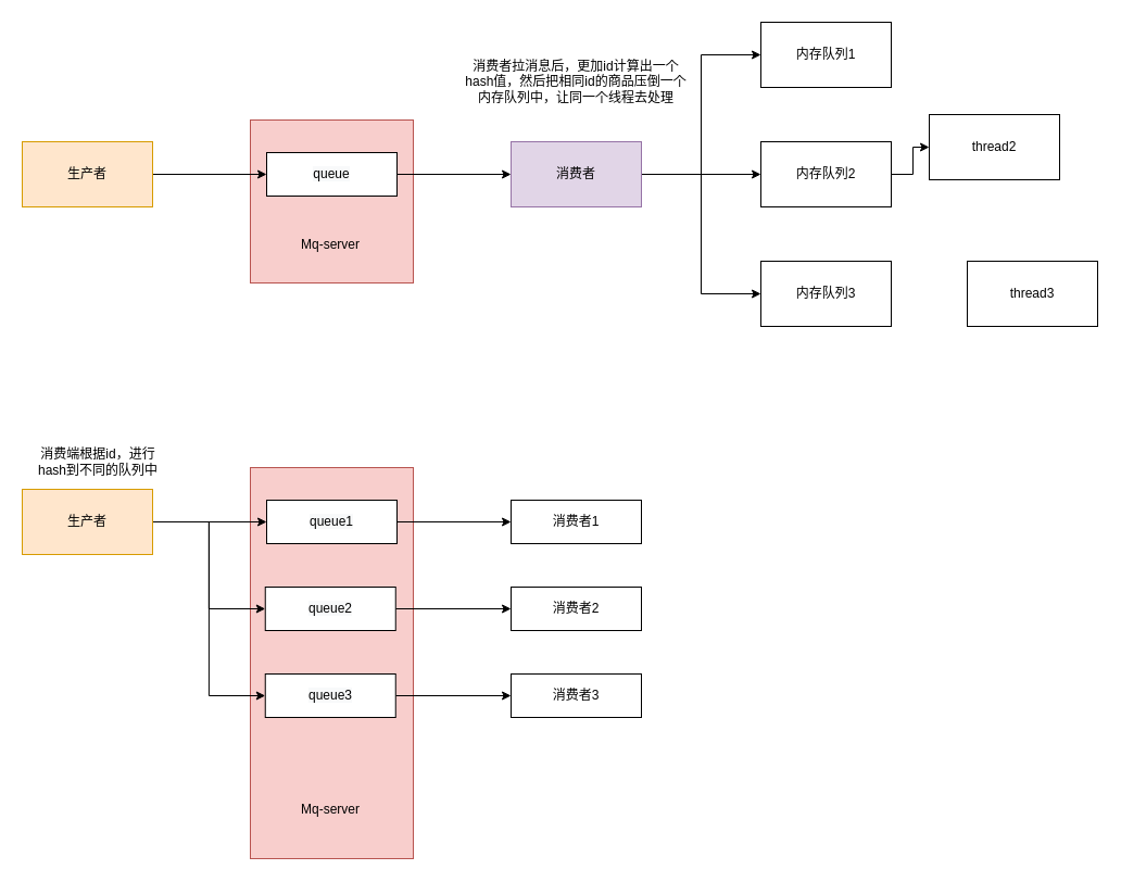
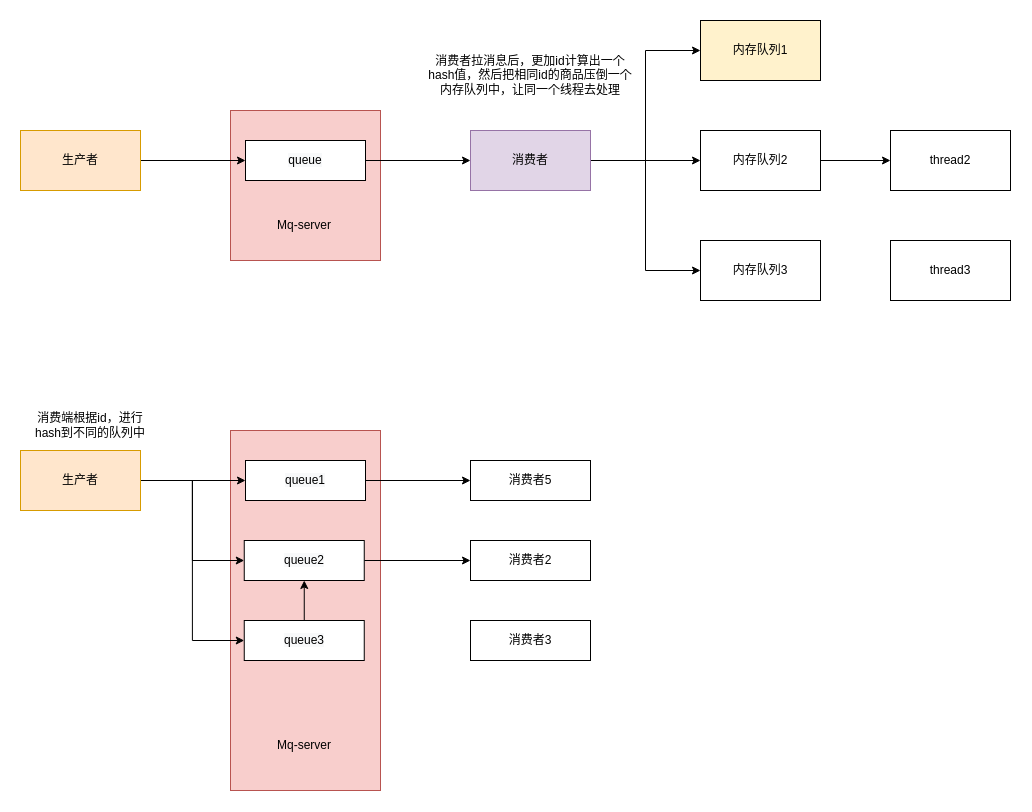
  <mxCell id="0" />
  <mxCell id="1" parent="0" />
  <mxCell id="2" value="" style="rounded=0;whiteSpace=wrap;html=1;fillColor=#f8cecc;strokeColor=#b85450;" vertex="1" parent="1"><mxGeometry x="230" y="110" width="150" height="150" as="geometry" /></mxCell>
  <mxCell id="3" style="edgeStyle=orthogonalEdgeStyle;rounded=0;orthogonalLoop=1;jettySize=auto;html=1;entryX=0;entryY=0.5;entryDx=0;entryDy=0;" edge="1" parent="1" source="4" target="6"><mxGeometry relative="1" as="geometry" /></mxCell>
  <mxCell id="4" value="生产者" style="rounded=0;whiteSpace=wrap;html=1;fillColor=#ffe6cc;strokeColor=#d79b00;" vertex="1" parent="1"><mxGeometry x="20" y="130" width="120" height="60" as="geometry" /></mxCell>
  <mxCell id="5" style="edgeStyle=orthogonalEdgeStyle;rounded=0;orthogonalLoop=1;jettySize=auto;html=1;entryX=0;entryY=0.5;entryDx=0;entryDy=0;" edge="1" parent="1" source="6" target="11"><mxGeometry relative="1" as="geometry" /></mxCell>
  <mxCell id="6" value="&#10;&#10;&lt;span style=&quot;color: rgb(0, 0, 0); font-family: helvetica; font-size: 12px; font-style: normal; font-weight: 400; letter-spacing: normal; text-align: center; text-indent: 0px; text-transform: none; word-spacing: 0px; background-color: rgb(248, 249, 250); display: inline; float: none;&quot;&gt;queue&lt;/span&gt;&#10;&#10;" style="rounded=0;whiteSpace=wrap;html=1;" vertex="1" parent="1"><mxGeometry x="245" y="140" width="120" height="40" as="geometry" /></mxCell>
  <mxCell id="7" value="Mq-server" style="text;html=1;strokeColor=none;fillColor=none;align=center;verticalAlign=middle;whiteSpace=wrap;rounded=0;" vertex="1" parent="1"><mxGeometry x="270" y="210" width="67.5" height="30" as="geometry" /></mxCell>
  <mxCell id="8" style="edgeStyle=orthogonalEdgeStyle;rounded=0;orthogonalLoop=1;jettySize=auto;html=1;entryX=0;entryY=0.5;entryDx=0;entryDy=0;" edge="1" parent="1" source="11" target="12"><mxGeometry relative="1" as="geometry" /></mxCell>
  <mxCell id="9" style="edgeStyle=orthogonalEdgeStyle;rounded=0;orthogonalLoop=1;jettySize=auto;html=1;entryX=0;entryY=0.5;entryDx=0;entryDy=0;" edge="1" parent="1" source="11" target="14"><mxGeometry relative="1" as="geometry" /></mxCell>
  <mxCell id="10" style="edgeStyle=orthogonalEdgeStyle;rounded=0;orthogonalLoop=1;jettySize=auto;html=1;entryX=0;entryY=0.5;entryDx=0;entryDy=0;" edge="1" parent="1" source="11" target="15"><mxGeometry relative="1" as="geometry" /></mxCell>
  <mxCell id="11" value="消费者" style="rounded=0;whiteSpace=wrap;html=1;fillColor=#e1d5e7;strokeColor=#9673a6;" vertex="1" parent="1"><mxGeometry x="470" y="130" width="120" height="60" as="geometry" /></mxCell>
- <mxCell id="12" value="内存队列1" style="rounded=0;whiteSpace=wrap;html=1;" vertex="1" parent="1"><mxGeometry x="700" y="20" width="120" height="60" as="geometry" /></mxCell>
+ <mxCell id="12" value="内存队列1" style="rounded=0;whiteSpace=wrap;html=1;fillColor=#fff2cc;" vertex="1" parent="1"><mxGeometry x="700" y="20" width="120" height="60" as="geometry" /></mxCell>
  <mxCell id="13" style="edgeStyle=orthogonalEdgeStyle;rounded=0;orthogonalLoop=1;jettySize=auto;html=1;" edge="1" parent="1" source="14" target="17"><mxGeometry relative="1" as="geometry" /></mxCell>
  <mxCell id="14" value="内存队列2" style="rounded=0;whiteSpace=wrap;html=1;" vertex="1" parent="1"><mxGeometry x="700" y="130" width="120" height="60" as="geometry" /></mxCell>
  <mxCell id="15" value="内存队列3" style="rounded=0;whiteSpace=wrap;html=1;" vertex="1" parent="1"><mxGeometry x="700" y="240" width="120" height="60" as="geometry" /></mxCell>
  <mxCell id="16" value="消费者拉消息后，更加id计算出一个hash值，然后把相同id的商品压倒一个内存队列中，让同一个线程去处理" style="text;html=1;strokeColor=none;fillColor=none;align=center;verticalAlign=middle;whiteSpace=wrap;rounded=0;" vertex="1" parent="1"><mxGeometry x="425" y="20" width="210" height="110" as="geometry" /></mxCell>
- <mxCell id="17" value="thread2" style="rounded=0;whiteSpace=wrap;html=1;" vertex="1" parent="1"><mxGeometry x="855" y="105" width="120" height="60" as="geometry" /></mxCell>
+ <mxCell id="17" value="thread2" style="rounded=0;whiteSpace=wrap;html=1;" vertex="1" parent="1"><mxGeometry x="890" y="130" width="120" height="60" as="geometry" /></mxCell>
  <mxCell id="18" value="thread3" style="rounded=0;whiteSpace=wrap;html=1;" vertex="1" parent="1"><mxGeometry x="890" y="240" width="120" height="60" as="geometry" /></mxCell>
  <mxCell id="19" value="" style="rounded=0;whiteSpace=wrap;html=1;fillColor=#f8cecc;strokeColor=#b85450;" vertex="1" parent="1"><mxGeometry x="230" y="430" width="150" height="360" as="geometry" /></mxCell>
  <mxCell id="20" style="edgeStyle=orthogonalEdgeStyle;rounded=0;orthogonalLoop=1;jettySize=auto;html=1;entryX=0;entryY=0.5;entryDx=0;entryDy=0;" edge="1" parent="1" source="23" target="25"><mxGeometry relative="1" as="geometry" /></mxCell>
  <mxCell id="21" style="edgeStyle=orthogonalEdgeStyle;rounded=0;orthogonalLoop=1;jettySize=auto;html=1;entryX=0;entryY=0.5;entryDx=0;entryDy=0;" edge="1" parent="1" source="23" target="28"><mxGeometry relative="1" as="geometry" /></mxCell>
  <mxCell id="22" style="edgeStyle=orthogonalEdgeStyle;rounded=0;orthogonalLoop=1;jettySize=auto;html=1;entryX=0;entryY=0.5;entryDx=0;entryDy=0;" edge="1" parent="1" source="23" target="30"><mxGeometry relative="1" as="geometry" /></mxCell>
  <mxCell id="23" value="生产者" style="rounded=0;whiteSpace=wrap;html=1;fillColor=#ffe6cc;strokeColor=#d79b00;" vertex="1" parent="1"><mxGeometry x="20" y="450" width="120" height="60" as="geometry" /></mxCell>
  <mxCell id="24" style="edgeStyle=orthogonalEdgeStyle;rounded=0;orthogonalLoop=1;jettySize=auto;html=1;entryX=0;entryY=0.5;entryDx=0;entryDy=0;" edge="1" parent="1" source="25"><mxGeometry relative="1" as="geometry"><mxPoint x="470" y="480" as="targetPoint" /></mxGeometry></mxCell>
  <mxCell id="25" value="&lt;span style=&quot;color: rgb(0 , 0 , 0) ; font-family: &amp;#34;helvetica&amp;#34; ; font-size: 12px ; font-style: normal ; font-weight: 400 ; letter-spacing: normal ; text-align: center ; text-indent: 0px ; text-transform: none ; word-spacing: 0px ; background-color: rgb(248 , 249 , 250) ; display: inline ; float: none&quot;&gt;queue1&lt;/span&gt;" style="rounded=0;whiteSpace=wrap;html=1;" vertex="1" parent="1"><mxGeometry x="245" y="460" width="120" height="40" as="geometry" /></mxCell>
  <mxCell id="26" value="Mq-server" style="text;html=1;strokeColor=none;fillColor=none;align=center;verticalAlign=middle;whiteSpace=wrap;rounded=0;" vertex="1" parent="1"><mxGeometry x="270" y="730" width="67.5" height="30" as="geometry" /></mxCell>
  <mxCell id="27" style="edgeStyle=orthogonalEdgeStyle;rounded=0;orthogonalLoop=1;jettySize=auto;html=1;" edge="1" parent="1" source="28" target="32"><mxGeometry relative="1" as="geometry" /></mxCell>
  <mxCell id="28" value="&lt;span style=&quot;color: rgb(0 , 0 , 0) ; font-family: &amp;#34;helvetica&amp;#34; ; font-size: 12px ; font-style: normal ; font-weight: 400 ; letter-spacing: normal ; text-align: center ; text-indent: 0px ; text-transform: none ; word-spacing: 0px ; background-color: rgb(248 , 249 , 250) ; display: inline ; float: none&quot;&gt;queue2&lt;/span&gt;" style="rounded=0;whiteSpace=wrap;html=1;" vertex="1" parent="1"><mxGeometry x="243.75" y="540" width="120" height="40" as="geometry" /></mxCell>
- <mxCell id="29" style="edgeStyle=orthogonalEdgeStyle;rounded=0;orthogonalLoop=1;jettySize=auto;html=1;" edge="1" parent="1" source="30" target="33"><mxGeometry relative="1" as="geometry" /></mxCell>
+ <mxCell id="29" style="edgeStyle=orthogonalEdgeStyle;rounded=0;orthogonalLoop=1;jettySize=auto;html=1;" edge="1" parent="1" source="30" target="28"><mxGeometry relative="1" as="geometry" /></mxCell>
  <mxCell id="30" value="&lt;span style=&quot;color: rgb(0 , 0 , 0) ; font-family: &amp;#34;helvetica&amp;#34; ; font-size: 12px ; font-style: normal ; font-weight: 400 ; letter-spacing: normal ; text-align: center ; text-indent: 0px ; text-transform: none ; word-spacing: 0px ; background-color: rgb(248 , 249 , 250) ; display: inline ; float: none&quot;&gt;queue3&lt;/span&gt;" style="rounded=0;whiteSpace=wrap;html=1;" vertex="1" parent="1"><mxGeometry x="243.75" y="620" width="120" height="40" as="geometry" /></mxCell>
- <mxCell id="31" value="消费者1" style="rounded=0;whiteSpace=wrap;html=1;" vertex="1" parent="1"><mxGeometry x="470" y="460" width="120" height="40" as="geometry" /></mxCell>
+ <mxCell id="31" value="消费者5" style="rounded=0;whiteSpace=wrap;html=1;" vertex="1" parent="1"><mxGeometry x="470" y="460" width="120" height="40" as="geometry" /></mxCell>
  <mxCell id="32" value="消费者2" style="rounded=0;whiteSpace=wrap;html=1;" vertex="1" parent="1"><mxGeometry x="470" y="540" width="120" height="40" as="geometry" /></mxCell>
  <mxCell id="33" value="消费者3" style="rounded=0;whiteSpace=wrap;html=1;" vertex="1" parent="1"><mxGeometry x="470" y="620" width="120" height="40" as="geometry" /></mxCell>
  <mxCell id="34" value="消费端根据id，进行hash到不同的队列中" style="text;html=1;strokeColor=none;fillColor=none;align=center;verticalAlign=middle;whiteSpace=wrap;rounded=0;" vertex="1" parent="1"><mxGeometry x="30" y="420" width="120" height="10" as="geometry" /></mxCell>
